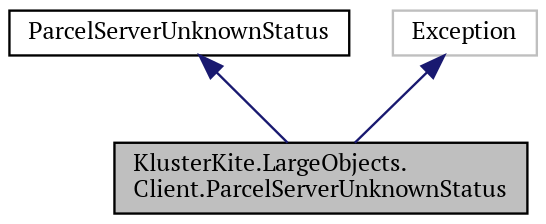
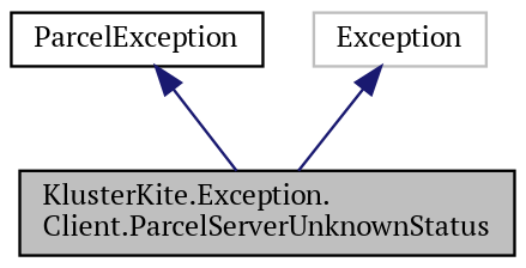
  digraph {
    fontname="PT Serif"
    node [color=black fillcolor=white fontname="PT Serif" fontsize=10 shape=record style=filled]
    edge [color=midnightblue dir=back fontname="PT Serif" fontsize=10 labelfontname=Helvetica labelfontsize=10 style=solid]
-   n1 [fillcolor=grey75 fontcolor=black height=0.2 label="KlusterKite.LargeObjects.\lClient.ParcelServerUnknownStatus" width=0.4]
-   n2 [height=0.2 label=ParcelServerUnknownStatus width=0.4]
+   n1 [fillcolor=grey75 fontcolor=black height=0.2 label="KlusterKite.Exception.\lClient.ParcelServerUnknownStatus" width=0.4]
+   n2 [height=0.2 label=ParcelException width=0.4]
    n3 [color=grey75 height=0.2 label=Exception width=0.4]
    n2 -> n1
    n3 -> n1
  }
